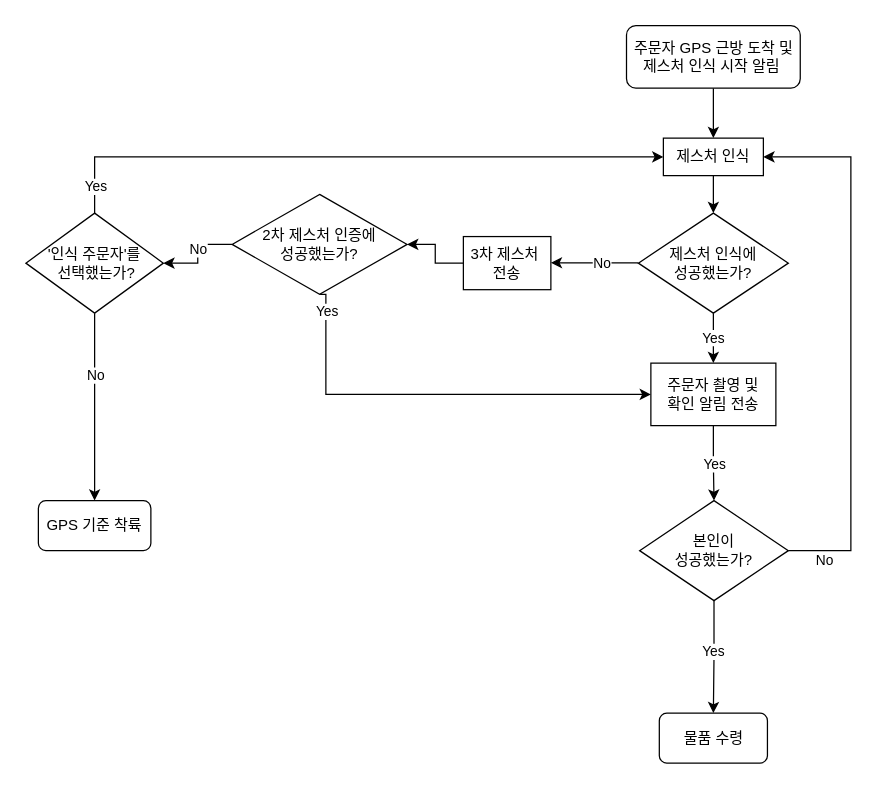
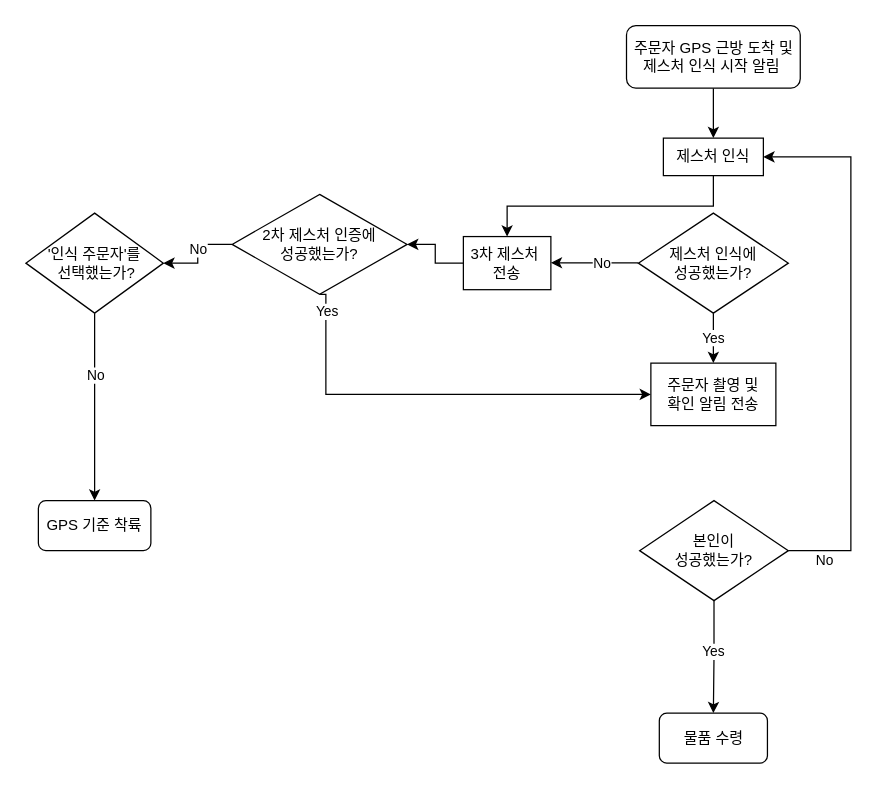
  <mxCell id="0" />
  <mxCell id="1" parent="0" />
  <mxCell id="2" style="edgeStyle=orthogonalEdgeStyle;rounded=0;orthogonalLoop=1;jettySize=auto;html=1;exitX=0;exitY=0.5;exitDx=0;exitDy=0;" edge="1" parent="1"><mxGeometry relative="1" as="geometry"><mxPoint x="510" y="209.74" as="sourcePoint" /><mxPoint x="440" y="209.74" as="targetPoint" /><Array as="points"><mxPoint x="470" y="210" /><mxPoint x="470" y="210" /></Array></mxGeometry></mxCell>
  <mxCell id="3" value="No" style="edgeLabel;html=1;align=center;verticalAlign=middle;resizable=0;points=[];" vertex="1" connectable="0" parent="2"><mxGeometry x="-0.391" relative="1" as="geometry"><mxPoint x="-9" as="offset" /></mxGeometry></mxCell>
  <mxCell id="4" value="Yes" style="edgeStyle=orthogonalEdgeStyle;rounded=0;orthogonalLoop=1;jettySize=auto;html=1;exitX=0.5;exitY=1;exitDx=0;exitDy=0;entryX=0.5;entryY=0;entryDx=0;entryDy=0;" edge="1" parent="1" source="5" target="15"><mxGeometry relative="1" as="geometry"><Array as="points"><mxPoint x="570" y="270" /><mxPoint x="570" y="270" /></Array></mxGeometry></mxCell>
  <mxCell id="5" value="제스처 인식에&lt;br&gt;성공했는가?" style="rhombus;whiteSpace=wrap;html=1;" vertex="1" parent="1"><mxGeometry x="510" y="170" width="120" height="80" as="geometry" /></mxCell>
  <mxCell id="6" style="edgeStyle=orthogonalEdgeStyle;rounded=0;orthogonalLoop=1;jettySize=auto;html=1;exitX=0.5;exitY=1;exitDx=0;exitDy=0;entryX=0.5;entryY=0;entryDx=0;entryDy=0;" edge="1" parent="1" source="10" target="12"><mxGeometry relative="1" as="geometry" /></mxCell>
  <mxCell id="7" value="Yes" style="edgeLabel;html=1;align=center;verticalAlign=middle;resizable=0;points=[];" vertex="1" connectable="0" parent="6"><mxGeometry x="-0.829" relative="1" as="geometry"><mxPoint x="-1" y="32" as="offset" /></mxGeometry></mxCell>
  <mxCell id="8" style="edgeStyle=orthogonalEdgeStyle;rounded=0;orthogonalLoop=1;jettySize=auto;html=1;exitX=1;exitY=0.5;exitDx=0;exitDy=0;entryX=1;entryY=0.5;entryDx=0;entryDy=0;" edge="1" parent="1" source="10" target="29"><mxGeometry relative="1" as="geometry"><mxPoint x="615" y="125" as="targetPoint" /><Array as="points"><mxPoint x="680" y="440" /><mxPoint x="680" y="125" /></Array></mxGeometry></mxCell>
  <mxCell id="9" value="No" style="edgeLabel;html=1;align=center;verticalAlign=middle;resizable=0;points=[];" vertex="1" connectable="0" parent="8"><mxGeometry x="-0.776" y="-1" relative="1" as="geometry"><mxPoint x="-21" y="6" as="offset" /></mxGeometry></mxCell>
  <mxCell id="10" value="본인이&lt;br&gt;성공했는가?" style="rhombus;whiteSpace=wrap;html=1;" vertex="1" parent="1"><mxGeometry x="511" y="400" width="119" height="80" as="geometry" /></mxCell>
- <mxCell id="11" style="edgeStyle=orthogonalEdgeStyle;rounded=0;orthogonalLoop=1;jettySize=auto;html=1;exitX=0.5;exitY=1;exitDx=0;exitDy=0;entryX=0.5;entryY=0;entryDx=0;entryDy=0;" edge="1" parent="1" source="29" target="5"><mxGeometry relative="1" as="geometry"><mxPoint x="570" y="140" as="sourcePoint" /></mxGeometry></mxCell>
+ <mxCell id="11" style="edgeStyle=orthogonalEdgeStyle;rounded=0;orthogonalLoop=1;jettySize=auto;html=1;exitX=0.5;exitY=1;exitDx=0;exitDy=0;" edge="1" parent="1" source="29" target="17"><mxGeometry relative="1" as="geometry"><mxPoint x="570" y="140" as="sourcePoint" /></mxGeometry></mxCell>
  <mxCell id="12" value="물품 수령" style="rounded=1;whiteSpace=wrap;html=1;" vertex="1" parent="1"><mxGeometry x="526.75" y="570" width="86.5" height="40" as="geometry" /></mxCell>
- <mxCell id="13" style="edgeStyle=orthogonalEdgeStyle;rounded=0;orthogonalLoop=1;jettySize=auto;html=1;exitX=0.5;exitY=1;exitDx=0;exitDy=0;entryX=0.5;entryY=0;entryDx=0;entryDy=0;" edge="1" parent="1" source="15" target="10"><mxGeometry relative="1" as="geometry" /></mxCell>
- <mxCell id="14" value="Yes" style="edgeLabel;html=1;align=center;verticalAlign=middle;resizable=0;points=[];" vertex="1" connectable="0" parent="13"><mxGeometry x="0.023" relative="1" as="geometry"><mxPoint as="offset" /></mxGeometry></mxCell>
  <mxCell id="15" value="주문자 촬영 및&lt;br style=&quot;border-color: var(--border-color);&quot;&gt;확인 알림 전송" style="rounded=0;whiteSpace=wrap;html=1;" vertex="1" parent="1"><mxGeometry x="520" y="290" width="100" height="50" as="geometry" /></mxCell>
  <mxCell id="16" style="edgeStyle=orthogonalEdgeStyle;rounded=0;orthogonalLoop=1;jettySize=auto;html=1;exitX=0;exitY=0.5;exitDx=0;exitDy=0;entryX=1;entryY=0.5;entryDx=0;entryDy=0;" edge="1" parent="1" source="17" target="28"><mxGeometry relative="1" as="geometry"><mxPoint x="339.95" y="210.029" as="targetPoint" /><Array as="points" /></mxGeometry></mxCell>
  <mxCell id="17" value="3차 제스처&amp;nbsp;&lt;br&gt;전송" style="rounded=0;whiteSpace=wrap;html=1;" vertex="1" parent="1"><mxGeometry x="370" y="188.75" width="70" height="42.5" as="geometry" /></mxCell>
- <mxCell id="18" style="edgeStyle=orthogonalEdgeStyle;rounded=0;orthogonalLoop=1;jettySize=auto;html=1;exitX=0.5;exitY=0;exitDx=0;exitDy=0;entryX=0;entryY=0.5;entryDx=0;entryDy=0;" edge="1" parent="1" source="22" target="29"><mxGeometry relative="1" as="geometry"><mxPoint x="525" y="125" as="targetPoint" /></mxGeometry></mxCell>
- <mxCell id="19" value="Yes" style="edgeLabel;html=1;align=center;verticalAlign=middle;resizable=0;points=[];" vertex="1" connectable="0" parent="18"><mxGeometry x="-0.912" y="3" relative="1" as="geometry"><mxPoint x="3" as="offset" /></mxGeometry></mxCell>
  <mxCell id="20" style="edgeStyle=orthogonalEdgeStyle;rounded=0;orthogonalLoop=1;jettySize=auto;html=1;exitX=0.5;exitY=1;exitDx=0;exitDy=0;entryX=0.5;entryY=0;entryDx=0;entryDy=0;" edge="1" parent="1" source="22" target="23"><mxGeometry relative="1" as="geometry" /></mxCell>
  <mxCell id="21" value="No" style="edgeLabel;html=1;align=center;verticalAlign=middle;resizable=0;points=[];" vertex="1" connectable="0" parent="20"><mxGeometry x="-0.728" y="-1" relative="1" as="geometry"><mxPoint x="1" y="29" as="offset" /></mxGeometry></mxCell>
  <mxCell id="22" value="'인식 주문자'를&lt;br&gt;&amp;nbsp;선택했는가?" style="rhombus;whiteSpace=wrap;html=1;" vertex="1" parent="1"><mxGeometry x="20" y="170" width="110" height="80" as="geometry" /></mxCell>
  <mxCell id="23" value="GPS 기준 착륙" style="rounded=1;whiteSpace=wrap;html=1;" vertex="1" parent="1"><mxGeometry x="30" y="400" width="90" height="40" as="geometry" /></mxCell>
  <mxCell id="24" style="edgeStyle=orthogonalEdgeStyle;rounded=0;orthogonalLoop=1;jettySize=auto;html=1;exitX=0.5;exitY=1;exitDx=0;exitDy=0;entryX=0;entryY=0.5;entryDx=0;entryDy=0;" edge="1" parent="1" source="28" target="15"><mxGeometry relative="1" as="geometry"><Array as="points"><mxPoint x="260" y="315" /></Array></mxGeometry></mxCell>
  <mxCell id="25" value="Yes" style="edgeLabel;html=1;align=center;verticalAlign=middle;resizable=0;points=[];" vertex="1" connectable="0" parent="24"><mxGeometry x="-0.849" y="-2" relative="1" as="geometry"><mxPoint x="2" y="-8" as="offset" /></mxGeometry></mxCell>
  <mxCell id="26" style="edgeStyle=orthogonalEdgeStyle;rounded=0;orthogonalLoop=1;jettySize=auto;html=1;exitX=0;exitY=0.5;exitDx=0;exitDy=0;entryX=1;entryY=0.5;entryDx=0;entryDy=0;" edge="1" parent="1" source="28" target="22"><mxGeometry relative="1" as="geometry" /></mxCell>
  <mxCell id="27" value="No" style="edgeLabel;html=1;align=center;verticalAlign=middle;resizable=0;points=[];" vertex="1" connectable="0" parent="26"><mxGeometry x="-0.114" relative="1" as="geometry"><mxPoint as="offset" /></mxGeometry></mxCell>
  <mxCell id="28" value="2차 제스처 인증에&lt;br&gt;성공했는가?" style="rhombus;whiteSpace=wrap;html=1;" vertex="1" parent="1"><mxGeometry x="185" y="155" width="140" height="80" as="geometry" /></mxCell>
  <mxCell id="29" value="제스처 인식" style="rounded=0;whiteSpace=wrap;html=1;" vertex="1" parent="1"><mxGeometry x="530" y="110" width="80" height="30" as="geometry" /></mxCell>
  <mxCell id="30" style="edgeStyle=orthogonalEdgeStyle;rounded=0;orthogonalLoop=1;jettySize=auto;html=1;exitX=0.5;exitY=1;exitDx=0;exitDy=0;entryX=0.5;entryY=0;entryDx=0;entryDy=0;" edge="1" parent="1" source="31" target="29"><mxGeometry relative="1" as="geometry" /></mxCell>
  <mxCell id="31" value="주문자 GPS 근방 도착 및 &lt;br&gt;제스처 인식 시작 알림&amp;nbsp;" style="rounded=1;whiteSpace=wrap;html=1;" vertex="1" parent="1"><mxGeometry x="500.5" y="20" width="139" height="50" as="geometry" /></mxCell>
